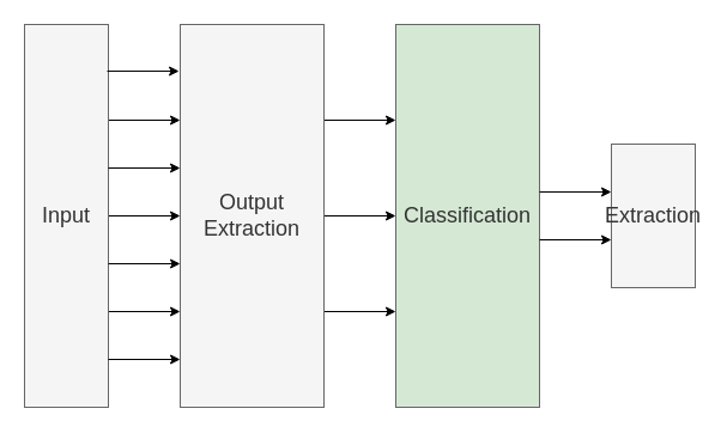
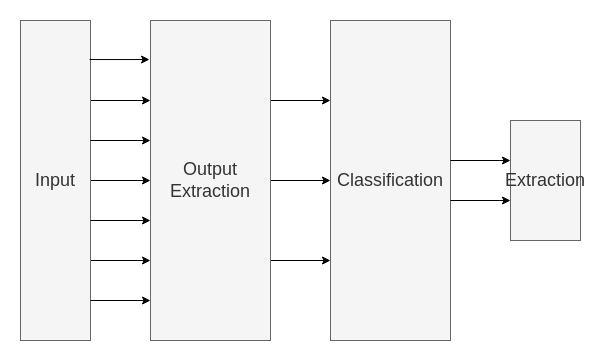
  <mxCell id="0" />
  <mxCell id="1" parent="0" />
  <mxCell id="2" style="edgeStyle=orthogonalEdgeStyle;rounded=0;orthogonalLoop=1;jettySize=auto;html=1;exitX=1;exitY=0.5;exitDx=0;exitDy=0;entryX=0;entryY=0.5;entryDx=0;entryDy=0;" edge="1" parent="1" source="5" target="6"><mxGeometry relative="1" as="geometry" /></mxCell>
  <mxCell id="3" style="edgeStyle=orthogonalEdgeStyle;rounded=0;orthogonalLoop=1;jettySize=auto;html=1;exitX=1;exitY=0.25;exitDx=0;exitDy=0;entryX=0;entryY=0.25;entryDx=0;entryDy=0;" edge="1" parent="1" source="5" target="6"><mxGeometry relative="1" as="geometry" /></mxCell>
  <mxCell id="4" style="edgeStyle=orthogonalEdgeStyle;rounded=0;orthogonalLoop=1;jettySize=auto;html=1;exitX=1;exitY=0.75;exitDx=0;exitDy=0;entryX=0;entryY=0.75;entryDx=0;entryDy=0;" edge="1" parent="1" source="5" target="6"><mxGeometry relative="1" as="geometry" /></mxCell>
  <mxCell id="5" value="&lt;div style=&quot;font-size: 18px&quot;&gt;Output&lt;/div&gt;&lt;div style=&quot;font-size: 18px&quot;&gt;Extraction&lt;br&gt;&lt;/div&gt;" style="rounded=0;whiteSpace=wrap;html=1;fillColor=#f5f5f5;strokeColor=#666666;fontColor=#333333;" vertex="1" parent="1"><mxGeometry x="150" y="20" width="120" height="320" as="geometry" /></mxCell>
- <mxCell id="6" value="&lt;div style=&quot;font-size: 18px&quot;&gt;Classification&lt;br&gt;&lt;/div&gt;" style="rounded=0;whiteSpace=wrap;html=1;fillColor=#d5e8d4;strokeColor=#666666;fontColor=#333333;" vertex="1" parent="1"><mxGeometry x="330" y="20" width="120" height="320" as="geometry" /></mxCell>
+ <mxCell id="6" value="&lt;div style=&quot;font-size: 18px&quot;&gt;Classification&lt;br&gt;&lt;/div&gt;" style="rounded=0;whiteSpace=wrap;html=1;fillColor=#f5f5f5;strokeColor=#666666;fontColor=#333333;" vertex="1" parent="1"><mxGeometry x="330" y="20" width="120" height="320" as="geometry" /></mxCell>
  <mxCell id="7" value="&lt;font style=&quot;font-size: 18px&quot;&gt;Extraction&lt;/font&gt;" style="rounded=0;whiteSpace=wrap;html=1;fillColor=#f5f5f5;strokeColor=#666666;fontColor=#333333;" vertex="1" parent="1"><mxGeometry x="510" y="120" width="70" height="120" as="geometry" /></mxCell>
  <mxCell id="8" style="edgeStyle=orthogonalEdgeStyle;rounded=0;orthogonalLoop=1;jettySize=auto;html=1;exitX=1;exitY=0.25;exitDx=0;exitDy=0;entryX=0;entryY=0.25;entryDx=0;entryDy=0;" edge="1" parent="1" source="11" target="5"><mxGeometry relative="1" as="geometry" /></mxCell>
  <mxCell id="9" style="edgeStyle=orthogonalEdgeStyle;rounded=0;orthogonalLoop=1;jettySize=auto;html=1;exitX=1;exitY=0.5;exitDx=0;exitDy=0;entryX=0;entryY=0.5;entryDx=0;entryDy=0;" edge="1" parent="1" source="11" target="5"><mxGeometry relative="1" as="geometry" /></mxCell>
  <mxCell id="10" style="edgeStyle=orthogonalEdgeStyle;rounded=0;orthogonalLoop=1;jettySize=auto;html=1;exitX=1;exitY=0.75;exitDx=0;exitDy=0;entryX=0;entryY=0.75;entryDx=0;entryDy=0;" edge="1" parent="1" source="11" target="5"><mxGeometry relative="1" as="geometry" /></mxCell>
  <mxCell id="11" value="&lt;font style=&quot;font-size: 18px&quot;&gt;Input&lt;/font&gt;" style="rounded=0;whiteSpace=wrap;html=1;fillColor=#f5f5f5;strokeColor=#666666;fontColor=#333333;" vertex="1" parent="1"><mxGeometry x="20" y="20" width="70" height="320" as="geometry" /></mxCell>
  <mxCell id="12" value="" style="endArrow=classic;html=1;exitX=0.986;exitY=0.122;exitDx=0;exitDy=0;exitPerimeter=0;entryX=-0.008;entryY=0.122;entryDx=0;entryDy=0;entryPerimeter=0;" edge="1" parent="1" source="11" target="5"><mxGeometry width="50" height="50" relative="1" as="geometry"><mxPoint x="20" y="410" as="sourcePoint" /><mxPoint x="70" y="360" as="targetPoint" /></mxGeometry></mxCell>
  <mxCell id="13" value="" style="endArrow=classic;html=1;exitX=0.986;exitY=0.122;exitDx=0;exitDy=0;exitPerimeter=0;entryX=-0.008;entryY=0.122;entryDx=0;entryDy=0;entryPerimeter=0;" edge="1" parent="1"><mxGeometry width="50" height="50" relative="1" as="geometry"><mxPoint x="89.98" y="140" as="sourcePoint" /><mxPoint x="150" y="140" as="targetPoint" /></mxGeometry></mxCell>
  <mxCell id="14" value="" style="endArrow=classic;html=1;exitX=0.986;exitY=0.122;exitDx=0;exitDy=0;exitPerimeter=0;entryX=-0.008;entryY=0.122;entryDx=0;entryDy=0;entryPerimeter=0;" edge="1" parent="1"><mxGeometry width="50" height="50" relative="1" as="geometry"><mxPoint x="90" y="220" as="sourcePoint" /><mxPoint x="150.02" y="220" as="targetPoint" /></mxGeometry></mxCell>
  <mxCell id="15" value="" style="endArrow=classic;html=1;exitX=0.986;exitY=0.122;exitDx=0;exitDy=0;exitPerimeter=0;entryX=-0.008;entryY=0.122;entryDx=0;entryDy=0;entryPerimeter=0;" edge="1" parent="1"><mxGeometry width="50" height="50" relative="1" as="geometry"><mxPoint x="90" y="300" as="sourcePoint" /><mxPoint x="150.02" y="300" as="targetPoint" /></mxGeometry></mxCell>
  <mxCell id="16" value="" style="endArrow=classic;html=1;exitX=0.986;exitY=0.122;exitDx=0;exitDy=0;exitPerimeter=0;entryX=-0.008;entryY=0.122;entryDx=0;entryDy=0;entryPerimeter=0;" edge="1" parent="1"><mxGeometry width="50" height="50" relative="1" as="geometry"><mxPoint x="449.98" y="160" as="sourcePoint" /><mxPoint x="510" y="160" as="targetPoint" /></mxGeometry></mxCell>
  <mxCell id="17" value="" style="endArrow=classic;html=1;exitX=0.986;exitY=0.122;exitDx=0;exitDy=0;exitPerimeter=0;entryX=-0.008;entryY=0.122;entryDx=0;entryDy=0;entryPerimeter=0;" edge="1" parent="1"><mxGeometry width="50" height="50" relative="1" as="geometry"><mxPoint x="449.98" y="200" as="sourcePoint" /><mxPoint x="510" y="200" as="targetPoint" /></mxGeometry></mxCell>
